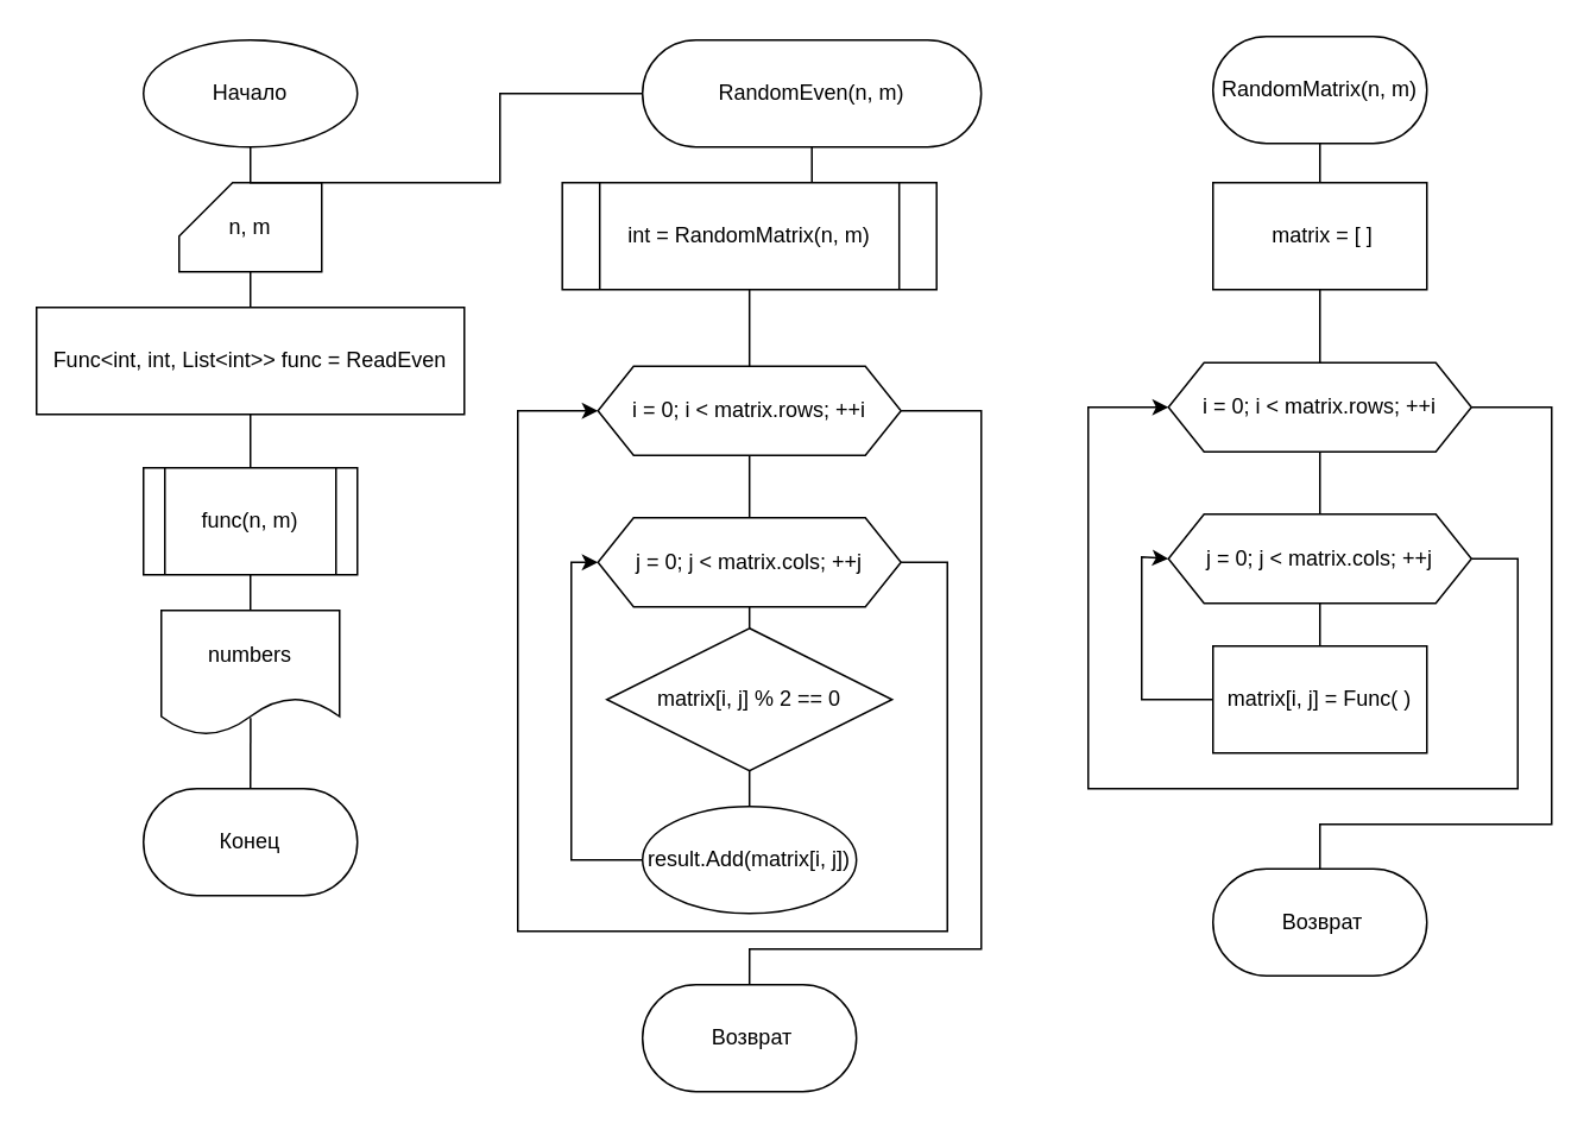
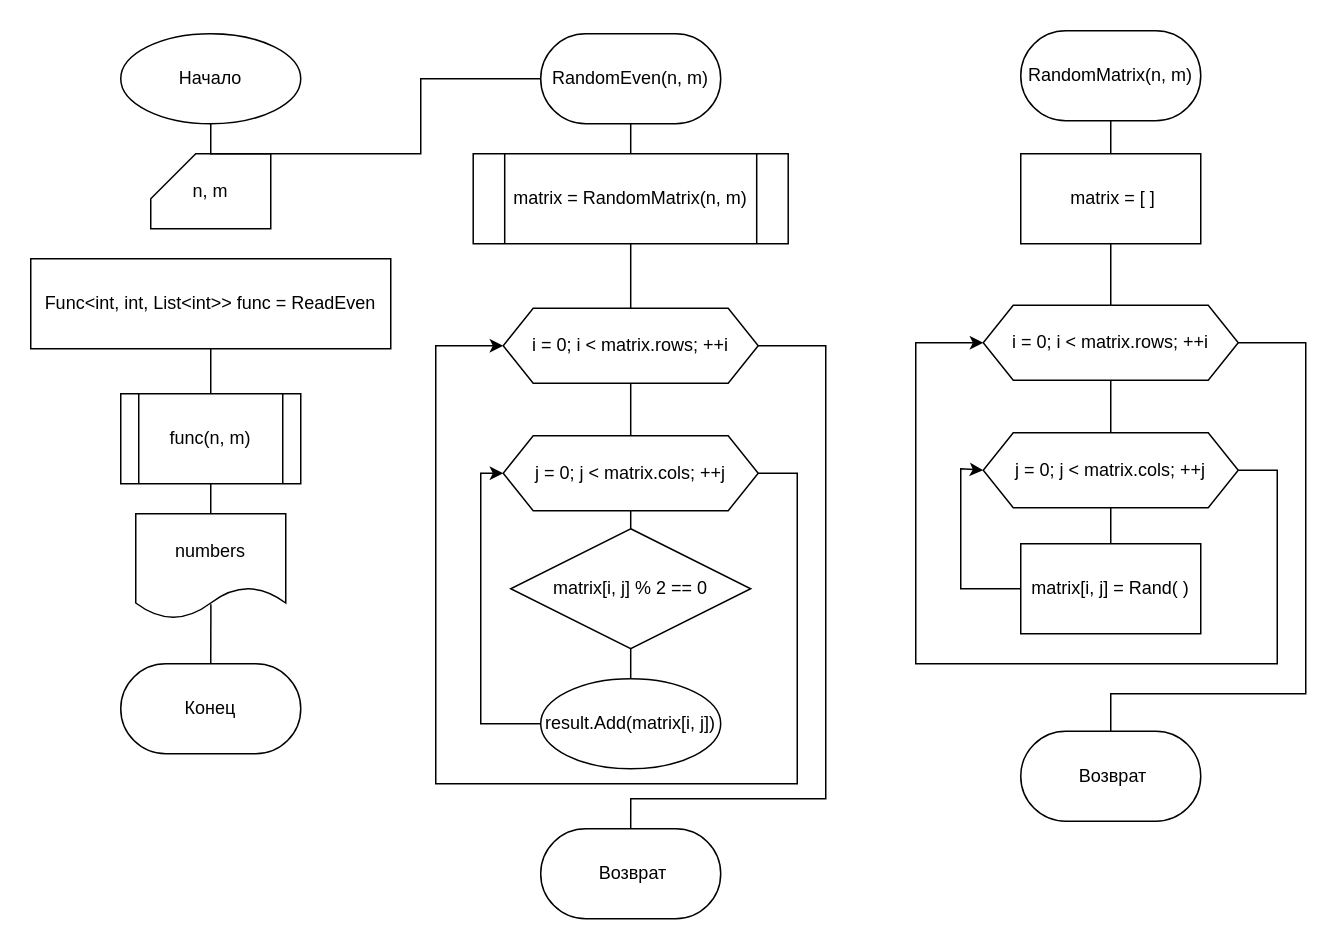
  <mxCell id="0" />
  <mxCell id="1" parent="0" />
  <mxCell id="2" value="Начало" style="ellipse;whiteSpace=wrap;html=1;arcSize=50;" parent="1" vertex="1"><mxGeometry x="80" y="22" width="120" height="60" as="geometry" /></mxCell>
  <mxCell id="3" value="Конец" style="rounded=1;whiteSpace=wrap;html=1;arcSize=50;" parent="1" vertex="1"><mxGeometry x="80" y="442" width="120" height="60" as="geometry" /></mxCell>
- <mxCell id="4" style="edgeStyle=orthogonalEdgeStyle;rounded=0;orthogonalLoop=1;jettySize=auto;html=1;exitX=0.5;exitY=1;exitDx=0;exitDy=0;exitPerimeter=0;entryX=0.5;entryY=0;entryDx=0;entryDy=0;endArrow=none;endFill=0;" parent="1" source="5" target="9" edge="1"><mxGeometry relative="1" as="geometry" /></mxCell>
  <mxCell id="5" value="n, m" style="shape=card;whiteSpace=wrap;html=1;" parent="1" vertex="1"><mxGeometry x="100" y="102" width="80" height="50" as="geometry" /></mxCell>
  <mxCell id="6" style="edgeStyle=orthogonalEdgeStyle;rounded=0;orthogonalLoop=1;jettySize=auto;html=1;entryX=0.5;entryY=0;entryDx=0;entryDy=0;exitX=0.501;exitY=0.863;exitDx=0;exitDy=0;exitPerimeter=0;endArrow=none;endFill=0;" parent="1" source="7" target="3" edge="1"><mxGeometry relative="1" as="geometry" /></mxCell>
  <mxCell id="7" value="numbers" style="shape=document;whiteSpace=wrap;html=1;boundedLbl=1;" parent="1" vertex="1"><mxGeometry x="90" y="342" width="100" height="70" as="geometry" /></mxCell>
  <mxCell id="8" style="edgeStyle=orthogonalEdgeStyle;rounded=0;orthogonalLoop=1;jettySize=auto;html=1;exitX=0.5;exitY=1;exitDx=0;exitDy=0;entryX=0.5;entryY=0;entryDx=0;entryDy=0;endArrow=none;endFill=0;" parent="1" source="9" target="11" edge="1"><mxGeometry relative="1" as="geometry" /></mxCell>
  <mxCell id="9" value="Func&amp;lt;int, int, List&amp;lt;int&amp;gt;&amp;gt; func = ReadEven" style="rounded=0;whiteSpace=wrap;html=1;" parent="1" vertex="1"><mxGeometry x="20" y="172" width="240" height="60" as="geometry" /></mxCell>
  <mxCell id="10" style="edgeStyle=orthogonalEdgeStyle;rounded=0;orthogonalLoop=1;jettySize=auto;html=1;exitX=0.5;exitY=1;exitDx=0;exitDy=0;entryX=0.5;entryY=0;entryDx=0;entryDy=0;endArrow=none;endFill=0;" parent="1" source="11" target="7" edge="1"><mxGeometry relative="1" as="geometry" /></mxCell>
  <mxCell id="11" value="func(n, m)" style="shape=process;whiteSpace=wrap;html=1;backgroundOutline=1;" parent="1" vertex="1"><mxGeometry x="80" y="262" width="120" height="60" as="geometry" /></mxCell>
  <mxCell id="12" style="edgeStyle=orthogonalEdgeStyle;rounded=0;orthogonalLoop=1;jettySize=auto;html=1;exitX=0.5;exitY=1;exitDx=0;exitDy=0;entryX=0.5;entryY=0;entryDx=0;entryDy=0;endArrow=none;endFill=0;" parent="1" source="14" target="17" edge="1"><mxGeometry relative="1" as="geometry" /></mxCell>
  <mxCell id="13" style="edgeStyle=orthogonalEdgeStyle;rounded=0;orthogonalLoop=1;jettySize=auto;html=1;exitX=1;exitY=0.5;exitDx=0;exitDy=0;entryX=0.5;entryY=0;entryDx=0;entryDy=0;endArrow=none;endFill=0;" parent="1" source="14" target="24" edge="1"><mxGeometry relative="1" as="geometry"><Array as="points"><mxPoint x="549.97" y="230" /><mxPoint x="549.97" y="532" /><mxPoint x="419.97" y="532" /></Array></mxGeometry></mxCell>
  <mxCell id="14" value="i = 0; i &amp;lt; matrix.rows; ++i" style="shape=hexagon;perimeter=hexagonPerimeter2;whiteSpace=wrap;html=1;fixedSize=1;" parent="1" vertex="1"><mxGeometry x="334.97" y="205" width="170" height="50" as="geometry" /></mxCell>
  <mxCell id="15" style="edgeStyle=orthogonalEdgeStyle;rounded=0;orthogonalLoop=1;jettySize=auto;html=1;exitX=0.5;exitY=1;exitDx=0;exitDy=0;endArrow=none;endFill=0;entryX=0.5;entryY=0;entryDx=0;entryDy=0;" parent="1" source="17" target="19" edge="1"><mxGeometry relative="1" as="geometry"><mxPoint x="419.97" y="372" as="targetPoint" /></mxGeometry></mxCell>
  <mxCell id="16" style="edgeStyle=orthogonalEdgeStyle;rounded=0;orthogonalLoop=1;jettySize=auto;html=1;exitX=1;exitY=0.5;exitDx=0;exitDy=0;entryX=0;entryY=0.5;entryDx=0;entryDy=0;" parent="1" source="17" edge="1" target="14"><mxGeometry relative="1" as="geometry"><mxPoint x="419.97" y="182" as="targetPoint" /><Array as="points"><mxPoint x="531" y="315" /><mxPoint x="531" y="522" /><mxPoint x="290" y="522" /><mxPoint x="290" y="230" /></Array></mxGeometry></mxCell>
  <mxCell id="17" value="j = 0; j &amp;lt; matrix.cols; ++j" style="shape=hexagon;perimeter=hexagonPerimeter2;whiteSpace=wrap;html=1;fixedSize=1;" parent="1" vertex="1"><mxGeometry x="334.97" y="290" width="170" height="50" as="geometry" /></mxCell>
  <mxCell id="18" style="edgeStyle=orthogonalEdgeStyle;rounded=0;orthogonalLoop=1;jettySize=auto;html=1;exitX=0.5;exitY=1;exitDx=0;exitDy=0;entryX=0.5;entryY=0;entryDx=0;entryDy=0;endArrow=none;endFill=0;" parent="1" source="19" target="21" edge="1"><mxGeometry relative="1" as="geometry" /></mxCell>
  <mxCell id="19" value="matrix[i, j] % 2 == 0" style="rhombus;whiteSpace=wrap;html=1;" parent="1" vertex="1"><mxGeometry x="339.97" y="352" width="160" height="80" as="geometry" /></mxCell>
  <mxCell id="20" style="edgeStyle=orthogonalEdgeStyle;rounded=0;orthogonalLoop=1;jettySize=auto;html=1;exitX=0;exitY=0.5;exitDx=0;exitDy=0;entryX=0;entryY=0.5;entryDx=0;entryDy=0;" parent="1" source="21" edge="1" target="17"><mxGeometry relative="1" as="geometry"><mxPoint x="419.97" y="272" as="targetPoint" /><Array as="points"><mxPoint x="320" y="482" /><mxPoint x="320" y="315" /></Array></mxGeometry></mxCell>
  <mxCell id="21" value="result.Add(matrix[i, j])" style="ellipse;whiteSpace=wrap;html=1;" parent="1" vertex="1"><mxGeometry x="359.97" y="452" width="120" height="60" as="geometry" /></mxCell>
  <mxCell id="22" style="edgeStyle=orthogonalEdgeStyle;rounded=0;orthogonalLoop=1;jettySize=auto;html=1;exitX=0.5;exitY=1;exitDx=0;exitDy=0;entryX=0.5;entryY=0;entryDx=0;entryDy=0;endArrow=none;endFill=0;" parent="1" source="23" target="26" edge="1"><mxGeometry relative="1" as="geometry" /></mxCell>
- <mxCell id="23" value="RandomEven(n, m)" style="rounded=1;whiteSpace=wrap;html=1;arcSize=50;" parent="1" vertex="1"><mxGeometry x="359.97" y="22" width="190" height="60" as="geometry" /></mxCell>
+ <mxCell id="23" value="RandomEven(n, m)" style="rounded=1;whiteSpace=wrap;html=1;arcSize=50;" parent="1" vertex="1"><mxGeometry x="359.97" y="22" width="120" height="60" as="geometry" /></mxCell>
  <mxCell id="24" value="&amp;nbsp;Возврат" style="rounded=1;whiteSpace=wrap;html=1;arcSize=50;" parent="1" vertex="1"><mxGeometry x="359.97" y="552" width="120" height="60" as="geometry" /></mxCell>
  <mxCell id="25" style="edgeStyle=orthogonalEdgeStyle;rounded=0;orthogonalLoop=1;jettySize=auto;html=1;exitX=0.5;exitY=1;exitDx=0;exitDy=0;entryX=0.5;entryY=0;entryDx=0;entryDy=0;endArrow=none;endFill=0;" parent="1" source="26" target="14" edge="1"><mxGeometry relative="1" as="geometry" /></mxCell>
- <mxCell id="26" value="int = RandomMatrix(n, m)" style="shape=process;whiteSpace=wrap;html=1;backgroundOutline=1;" parent="1" vertex="1"><mxGeometry x="314.97" y="102" width="210" height="60" as="geometry" /></mxCell>
+ <mxCell id="26" value="matrix = RandomMatrix(n, m)" style="shape=process;whiteSpace=wrap;html=1;backgroundOutline=1;" parent="1" vertex="1"><mxGeometry x="314.97" y="102" width="210" height="60" as="geometry" /></mxCell>
  <mxCell id="27" style="edgeStyle=orthogonalEdgeStyle;rounded=0;orthogonalLoop=1;jettySize=auto;html=1;exitX=0.5;exitY=1;exitDx=0;exitDy=0;endArrow=none;endFill=0;" parent="1" source="2" target="23" edge="1"><mxGeometry relative="1" as="geometry" /></mxCell>
  <mxCell id="28" style="edgeStyle=orthogonalEdgeStyle;rounded=0;orthogonalLoop=1;jettySize=auto;html=1;exitX=0.5;exitY=1;exitDx=0;exitDy=0;entryX=0.5;entryY=0;entryDx=0;entryDy=0;endArrow=none;endFill=0;" parent="1" source="30" target="33" edge="1"><mxGeometry relative="1" as="geometry" /></mxCell>
  <mxCell id="29" style="edgeStyle=orthogonalEdgeStyle;rounded=0;orthogonalLoop=1;jettySize=auto;html=1;exitX=1;exitY=0.5;exitDx=0;exitDy=0;entryX=0.5;entryY=0;entryDx=0;entryDy=0;endArrow=none;endFill=0;" parent="1" source="30" target="38" edge="1"><mxGeometry relative="1" as="geometry"><Array as="points"><mxPoint x="870" y="228" /><mxPoint x="870" y="462" /><mxPoint x="740" y="462" /></Array></mxGeometry></mxCell>
  <mxCell id="30" value="i = 0; i &amp;lt; matrix.rows; ++i" style="shape=hexagon;perimeter=hexagonPerimeter2;whiteSpace=wrap;html=1;fixedSize=1;" parent="1" vertex="1"><mxGeometry x="655" y="203" width="170" height="50" as="geometry" /></mxCell>
  <mxCell id="31" style="edgeStyle=orthogonalEdgeStyle;rounded=0;orthogonalLoop=1;jettySize=auto;html=1;exitX=1;exitY=0.5;exitDx=0;exitDy=0;entryX=0;entryY=0.5;entryDx=0;entryDy=0;" parent="1" source="33" edge="1" target="30"><mxGeometry relative="1" as="geometry"><mxPoint x="740" y="180" as="targetPoint" /><Array as="points"><mxPoint x="851" y="313" /><mxPoint x="851" y="442" /><mxPoint x="610" y="442" /><mxPoint x="610" y="228" /></Array></mxGeometry></mxCell>
  <mxCell id="32" style="edgeStyle=orthogonalEdgeStyle;rounded=0;orthogonalLoop=1;jettySize=auto;html=1;exitX=0.5;exitY=1;exitDx=0;exitDy=0;entryX=0.5;entryY=0;entryDx=0;entryDy=0;endArrow=none;endFill=0;" parent="1" source="33" target="35" edge="1"><mxGeometry relative="1" as="geometry" /></mxCell>
  <mxCell id="33" value="j = 0; j &amp;lt; matrix.cols; ++j" style="shape=hexagon;perimeter=hexagonPerimeter2;whiteSpace=wrap;html=1;fixedSize=1;" parent="1" vertex="1"><mxGeometry x="655" y="288" width="170" height="50" as="geometry" /></mxCell>
  <mxCell id="34" style="edgeStyle=orthogonalEdgeStyle;rounded=0;orthogonalLoop=1;jettySize=auto;html=1;exitX=0;exitY=0.5;exitDx=0;exitDy=0;entryX=0;entryY=0.5;entryDx=0;entryDy=0;" parent="1" source="35" edge="1" target="33"><mxGeometry relative="1" as="geometry"><mxPoint x="740" y="270" as="targetPoint" /><Array as="points"><mxPoint x="640" y="392" /><mxPoint x="640" y="312" /></Array></mxGeometry></mxCell>
- <mxCell id="35" value="matrix[i, j] = Func( )" style="rounded=0;whiteSpace=wrap;html=1;" parent="1" vertex="1"><mxGeometry x="680" y="362" width="120" height="60" as="geometry" /></mxCell>
+ <mxCell id="35" value="matrix[i, j] = Rand( )" style="rounded=0;whiteSpace=wrap;html=1;" parent="1" vertex="1"><mxGeometry x="680" y="362" width="120" height="60" as="geometry" /></mxCell>
  <mxCell id="36" style="edgeStyle=orthogonalEdgeStyle;rounded=0;orthogonalLoop=1;jettySize=auto;html=1;exitX=0.5;exitY=1;exitDx=0;exitDy=0;entryX=0.5;entryY=0;entryDx=0;entryDy=0;endArrow=none;endFill=0;" parent="1" source="37" target="40" edge="1"><mxGeometry relative="1" as="geometry"><mxPoint x="740" y="100" as="targetPoint" /></mxGeometry></mxCell>
  <mxCell id="37" value="RandomMatrix(n, m)" style="rounded=1;whiteSpace=wrap;html=1;arcSize=50;" parent="1" vertex="1"><mxGeometry x="680" y="20" width="120" height="60" as="geometry" /></mxCell>
  <mxCell id="38" value="&amp;nbsp;Возврат" style="rounded=1;whiteSpace=wrap;html=1;arcSize=50;" parent="1" vertex="1"><mxGeometry x="680" y="487" width="120" height="60" as="geometry" /></mxCell>
  <mxCell id="39" style="edgeStyle=orthogonalEdgeStyle;rounded=0;orthogonalLoop=1;jettySize=auto;html=1;exitX=0.5;exitY=1;exitDx=0;exitDy=0;entryX=0.5;entryY=0;entryDx=0;entryDy=0;endArrow=none;endFill=0;" parent="1" source="40" target="30" edge="1"><mxGeometry relative="1" as="geometry"><mxPoint x="740" y="160" as="sourcePoint" /></mxGeometry></mxCell>
  <mxCell id="40" value="&amp;nbsp;matrix = [ ]" style="rounded=0;whiteSpace=wrap;html=1;" parent="1" vertex="1"><mxGeometry x="680" y="102" width="120" height="60" as="geometry" /></mxCell>
